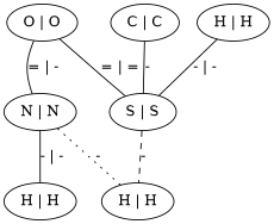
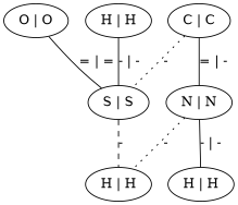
  graph {
    n1 [label="O | O"]
    n2 [label="S | S"]
    n3 [label="C | C"]
    n4 [label="N | N"]
    n5 [label="H | H"]
    n6 [label="H | H"]
    n7 [label="H | H"]
    n1 -- n2 [label="= | ="]
    n2 -- n6 [label="-" style=dashed]
-   n3 -- n2 [label="-" style=solid]
-   n1 -- n4 [label="= | -"]
+   n3 -- n2 [label="-" style=dotted]
+   n3 -- n4 [label="= | -"]
    n4 -- n5 [label="- | -"]
    n4 -- n6 [label="-" style=dotted]
    n7 -- n2 [label="- | -"]
  }
